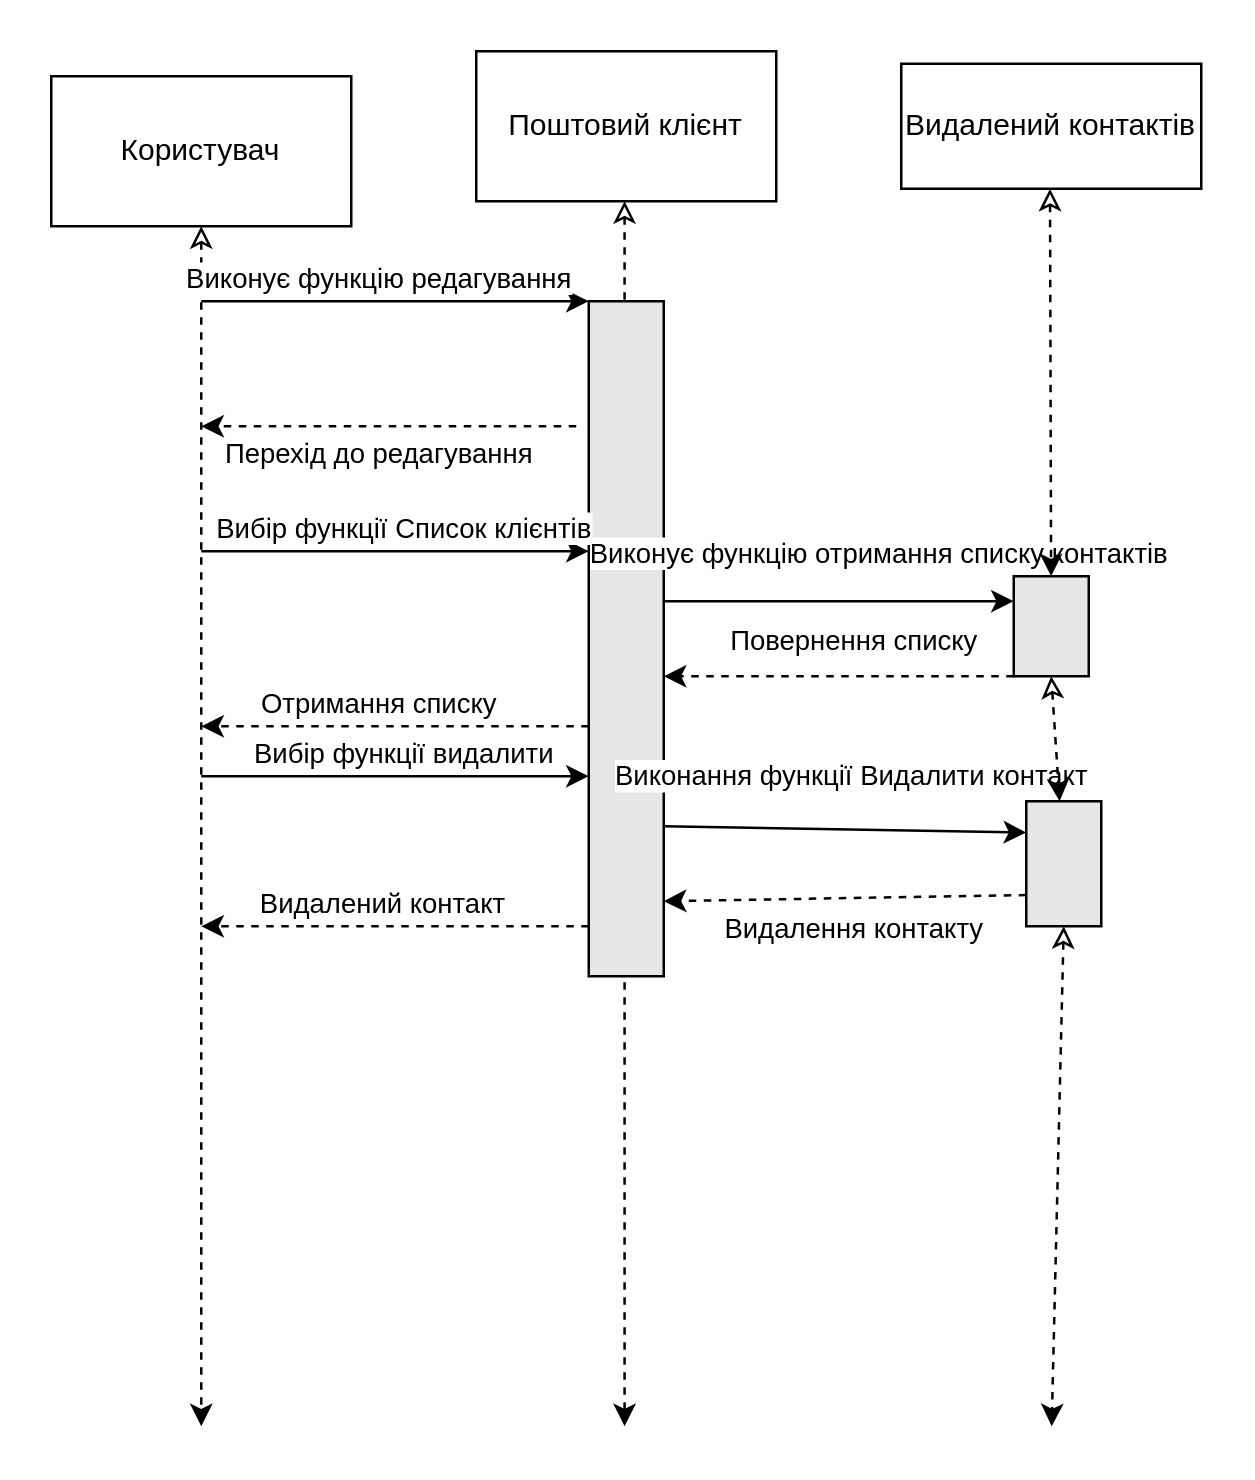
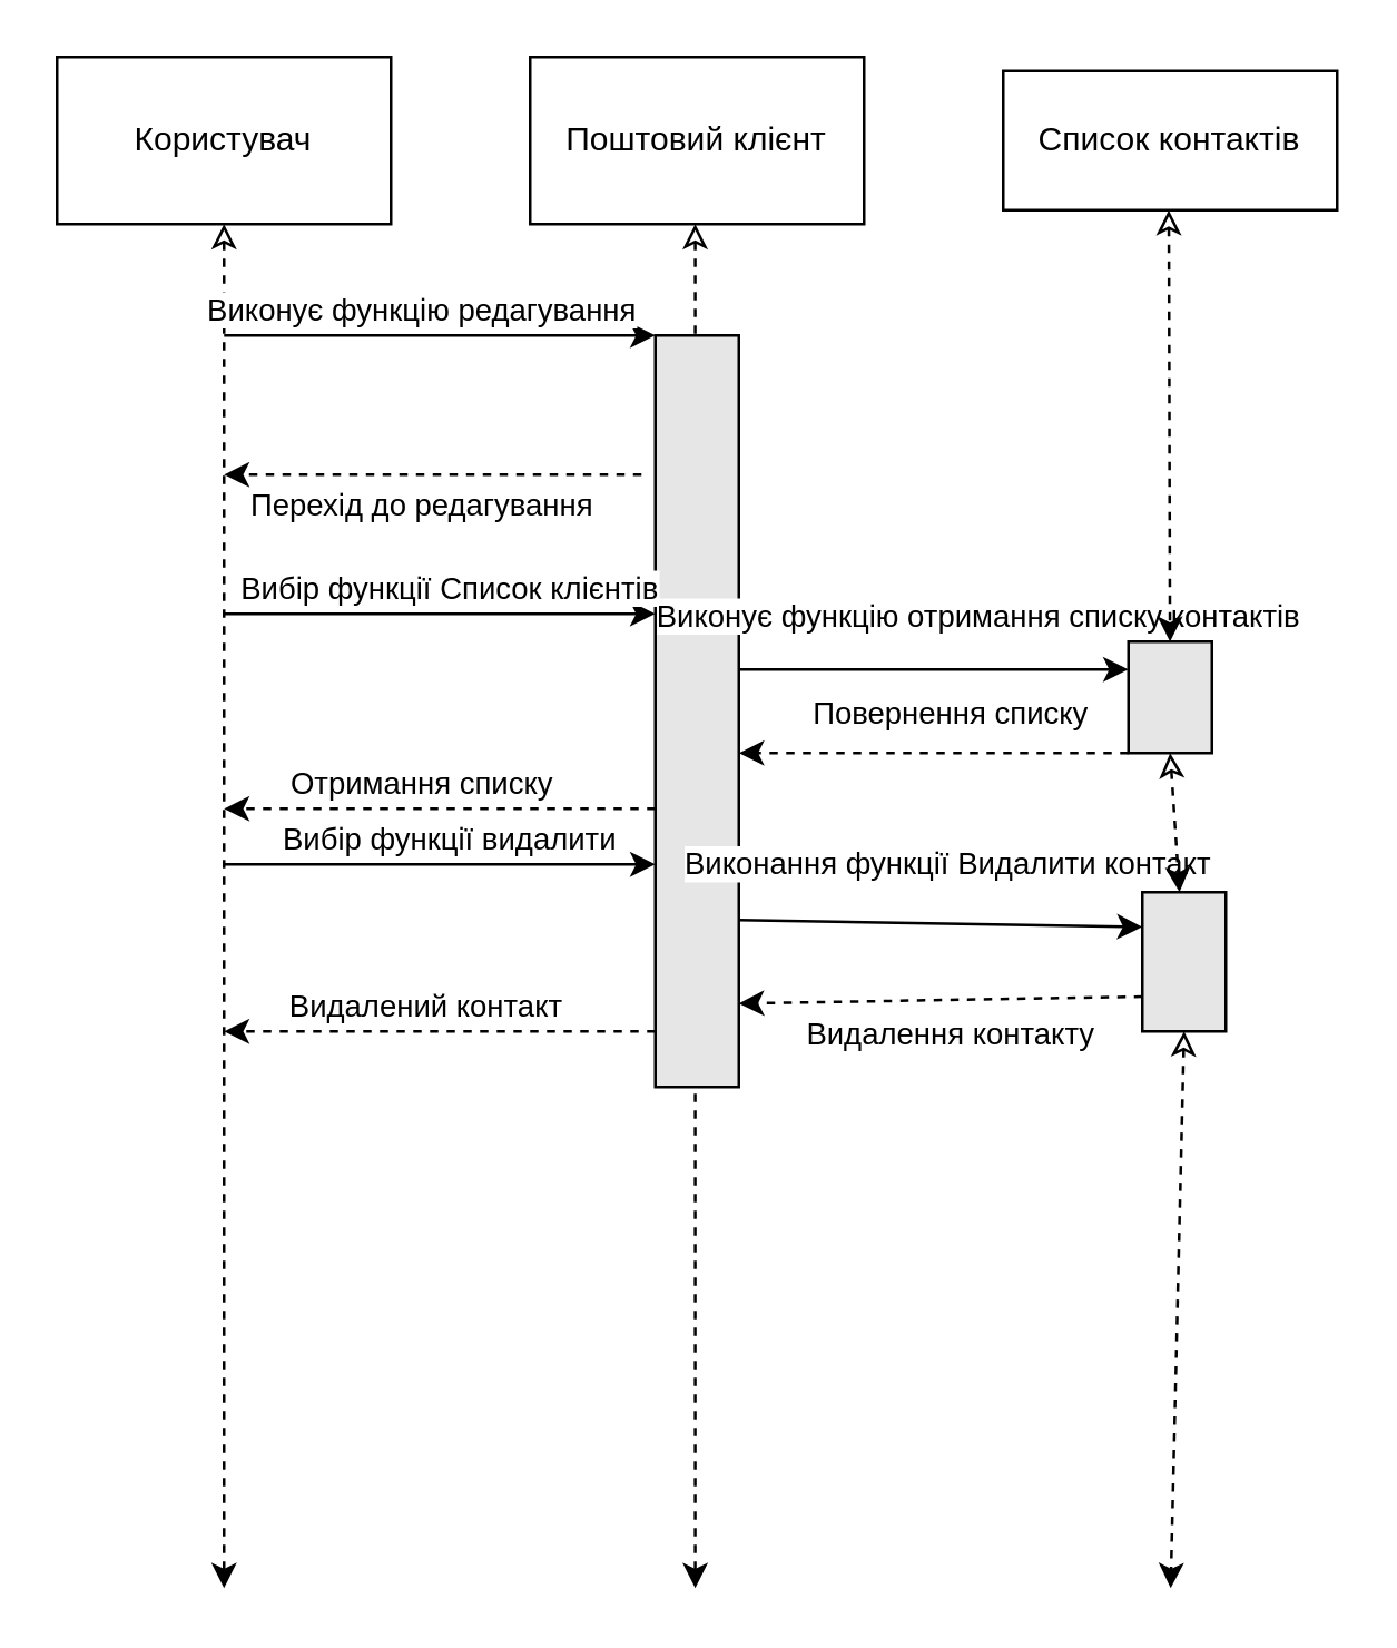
  <mxCell id="0" />
  <mxCell id="1" parent="0" />
- <mxCell id="2" value="Користувач" style="whiteSpace=wrap;html=1;" vertex="1" parent="1"><mxGeometry x="20" y="30" width="120" height="60" as="geometry" /></mxCell>
+ <mxCell id="2" value="Користувач" style="whiteSpace=wrap;html=1;" vertex="1" parent="1"><mxGeometry x="20" y="20" width="120" height="60" as="geometry" /></mxCell>
  <mxCell id="3" value="Поштовий клієнт" style="whiteSpace=wrap;html=1;" vertex="1" parent="1"><mxGeometry x="190" y="20" width="120" height="60" as="geometry" /></mxCell>
- <mxCell id="4" value="Видалений контактів" style="whiteSpace=wrap;html=1;" vertex="1" parent="1"><mxGeometry x="360" y="25" width="120" height="50" as="geometry" /></mxCell>
+ <mxCell id="4" value="Список контактів" style="whiteSpace=wrap;html=1;" vertex="1" parent="1"><mxGeometry x="360" y="25" width="120" height="50" as="geometry" /></mxCell>
  <mxCell id="5" value="" style="edgeStyle=none;orthogonalLoop=1;jettySize=auto;html=1;rounded=0;exitX=0.5;exitY=1;exitDx=0;exitDy=0;startArrow=classic;startFill=0;dashed=1;" edge="1" parent="1" source="2"><mxGeometry width="80" relative="1" as="geometry"><mxPoint x="380" y="220" as="sourcePoint" /><mxPoint x="80" y="570" as="targetPoint" /><Array as="points" /></mxGeometry></mxCell>
  <mxCell id="6" value="" style="edgeStyle=none;orthogonalLoop=1;jettySize=auto;html=1;rounded=0;exitX=0.5;exitY=1;exitDx=0;exitDy=0;startArrow=classic;startFill=0;dashed=1;" edge="1" parent="1"><mxGeometry width="80" relative="1" as="geometry"><mxPoint x="249.33" y="80" as="sourcePoint" /><mxPoint x="249.33" y="570" as="targetPoint" /><Array as="points" /></mxGeometry></mxCell>
  <mxCell id="7" value="" style="whiteSpace=wrap;html=1;fillColor=#e6e6e6;" vertex="1" parent="1"><mxGeometry x="235" y="120" width="30" height="270" as="geometry" /></mxCell>
  <mxCell id="8" value="" style="edgeStyle=none;orthogonalLoop=1;jettySize=auto;html=1;rounded=0;entryX=0;entryY=0;entryDx=0;entryDy=0;" edge="1" parent="1" target="7"><mxGeometry width="80" relative="1" as="geometry"><mxPoint x="80" y="120" as="sourcePoint" /><mxPoint x="160" y="120" as="targetPoint" /><Array as="points" /></mxGeometry></mxCell>
  <mxCell id="9" value="Виконує функцію редагування" style="edgeLabel;html=1;align=center;verticalAlign=middle;resizable=0;points=[];" vertex="1" connectable="0" parent="8"><mxGeometry x="-0.27" y="-1" relative="1" as="geometry"><mxPoint x="13" y="-11" as="offset" /></mxGeometry></mxCell>
  <mxCell id="10" value="" style="edgeStyle=none;orthogonalLoop=1;jettySize=auto;html=1;rounded=0;entryX=0;entryY=0;entryDx=0;entryDy=0;" edge="1" parent="1"><mxGeometry width="80" relative="1" as="geometry"><mxPoint x="80" y="220" as="sourcePoint" /><mxPoint x="235" y="220" as="targetPoint" /><Array as="points" /></mxGeometry></mxCell>
  <mxCell id="11" value="Вибір функції Список клієнтів" style="edgeLabel;html=1;align=center;verticalAlign=middle;resizable=0;points=[];" vertex="1" connectable="0" parent="10"><mxGeometry x="0.208" relative="1" as="geometry"><mxPoint x="-14" y="-10" as="offset" /></mxGeometry></mxCell>
  <mxCell id="12" value="" style="edgeStyle=none;orthogonalLoop=1;jettySize=auto;html=1;rounded=0;entryX=0;entryY=0.25;entryDx=0;entryDy=0;" edge="1" parent="1" target="30"><mxGeometry width="80" relative="1" as="geometry"><mxPoint x="265" y="240" as="sourcePoint" /><mxPoint x="550" y="240" as="targetPoint" /><Array as="points" /></mxGeometry></mxCell>
  <mxCell id="13" value="Виконує функцію отримання списку контактів" style="edgeLabel;html=1;align=center;verticalAlign=middle;resizable=0;points=[];" vertex="1" connectable="0" parent="12"><mxGeometry x="0.612" y="-1" relative="1" as="geometry"><mxPoint x="-28" y="-21" as="offset" /></mxGeometry></mxCell>
  <mxCell id="14" value="" style="edgeStyle=none;orthogonalLoop=1;jettySize=auto;html=1;rounded=0;entryX=0;entryY=0;entryDx=0;entryDy=0;" edge="1" parent="1"><mxGeometry width="80" relative="1" as="geometry"><mxPoint x="80" y="310" as="sourcePoint" /><mxPoint x="235" y="310" as="targetPoint" /><Array as="points" /></mxGeometry></mxCell>
  <mxCell id="15" value="Вибір функції видалити" style="edgeLabel;html=1;align=center;verticalAlign=middle;resizable=0;points=[];" vertex="1" connectable="0" parent="14"><mxGeometry x="0.104" y="2" relative="1" as="geometry"><mxPoint x="-6" y="-8" as="offset" /></mxGeometry></mxCell>
  <mxCell id="16" value="" style="edgeStyle=none;orthogonalLoop=1;jettySize=auto;html=1;rounded=0;dashed=1;" edge="1" parent="1"><mxGeometry width="80" relative="1" as="geometry"><mxPoint x="230" y="170" as="sourcePoint" /><mxPoint x="80" y="170" as="targetPoint" /><Array as="points" /></mxGeometry></mxCell>
  <mxCell id="17" value="Перехід до редагування" style="edgeLabel;html=1;align=center;verticalAlign=middle;resizable=0;points=[];" vertex="1" connectable="0" parent="16"><mxGeometry x="0.072" y="-1" relative="1" as="geometry"><mxPoint y="11" as="offset" /></mxGeometry></mxCell>
  <mxCell id="18" value="" style="edgeStyle=none;orthogonalLoop=1;jettySize=auto;html=1;rounded=0;dashed=1;exitX=0;exitY=1;exitDx=0;exitDy=0;" edge="1" parent="1" source="30"><mxGeometry width="80" relative="1" as="geometry"><mxPoint x="550" y="270" as="sourcePoint" /><mxPoint x="265" y="270" as="targetPoint" /><Array as="points" /></mxGeometry></mxCell>
  <mxCell id="19" value="Повернення списку" style="edgeLabel;html=1;align=center;verticalAlign=middle;resizable=0;points=[];" vertex="1" connectable="0" parent="18"><mxGeometry x="0.554" y="-2" relative="1" as="geometry"><mxPoint x="44" y="-13" as="offset" /></mxGeometry></mxCell>
  <mxCell id="20" value="" style="edgeStyle=none;orthogonalLoop=1;jettySize=auto;html=1;rounded=0;dashed=1;" edge="1" parent="1"><mxGeometry width="80" relative="1" as="geometry"><mxPoint x="235" y="290" as="sourcePoint" /><mxPoint x="80" y="290" as="targetPoint" /><Array as="points" /></mxGeometry></mxCell>
  <mxCell id="21" value="Отримання списку" style="edgeLabel;html=1;align=center;verticalAlign=middle;resizable=0;points=[];" vertex="1" connectable="0" parent="20"><mxGeometry x="0.218" y="-1" relative="1" as="geometry"><mxPoint x="9" y="-9" as="offset" /></mxGeometry></mxCell>
  <mxCell id="22" value="" style="edgeStyle=none;orthogonalLoop=1;jettySize=auto;html=1;rounded=0;dashed=1;exitX=0;exitY=0.75;exitDx=0;exitDy=0;" edge="1" parent="1" source="32"><mxGeometry width="80" relative="1" as="geometry"><mxPoint x="700" y="360" as="sourcePoint" /><mxPoint x="265" y="360" as="targetPoint" /><Array as="points" /></mxGeometry></mxCell>
  <mxCell id="23" value="Видалення контакту" style="edgeLabel;html=1;align=center;verticalAlign=middle;resizable=0;points=[];" vertex="1" connectable="0" parent="22"><mxGeometry x="-0.506" y="2" relative="1" as="geometry"><mxPoint x="-34" y="10" as="offset" /></mxGeometry></mxCell>
  <mxCell id="24" value="" style="edgeStyle=none;orthogonalLoop=1;jettySize=auto;html=1;rounded=0;dashed=1;" edge="1" parent="1"><mxGeometry width="80" relative="1" as="geometry"><mxPoint x="235" y="370" as="sourcePoint" /><mxPoint x="80" y="370" as="targetPoint" /><Array as="points" /></mxGeometry></mxCell>
  <mxCell id="25" value="Видалений контакт&amp;nbsp;" style="edgeLabel;html=1;align=center;verticalAlign=middle;resizable=0;points=[];" vertex="1" connectable="0" parent="24"><mxGeometry x="0.063" y="2" relative="1" as="geometry"><mxPoint y="-12" as="offset" /></mxGeometry></mxCell>
  <mxCell id="26" value="" style="edgeStyle=none;orthogonalLoop=1;jettySize=auto;html=1;rounded=0;exitX=0.5;exitY=1;exitDx=0;exitDy=0;startArrow=classic;startFill=0;dashed=1;" edge="1" parent="1" source="32"><mxGeometry width="80" relative="1" as="geometry"><mxPoint x="419.5" y="75" as="sourcePoint" /><mxPoint x="420.17" y="570" as="targetPoint" /><Array as="points" /></mxGeometry></mxCell>
  <mxCell id="27" value="" style="edgeStyle=none;orthogonalLoop=1;jettySize=auto;html=1;rounded=0;entryX=0;entryY=0.25;entryDx=0;entryDy=0;" edge="1" parent="1" target="32"><mxGeometry width="80" relative="1" as="geometry"><mxPoint x="265" y="330" as="sourcePoint" /><mxPoint x="700" y="330" as="targetPoint" /><Array as="points" /></mxGeometry></mxCell>
  <mxCell id="28" value="Виконання функції Видалити контакт" style="edgeLabel;html=1;align=center;verticalAlign=middle;resizable=0;points=[];" vertex="1" connectable="0" parent="27"><mxGeometry x="0.499" y="-3" relative="1" as="geometry"><mxPoint x="-34" y="-25" as="offset" /></mxGeometry></mxCell>
  <mxCell id="29" value="" style="edgeStyle=none;orthogonalLoop=1;jettySize=auto;html=1;rounded=0;exitX=0.5;exitY=1;exitDx=0;exitDy=0;startArrow=classic;startFill=0;dashed=1;" edge="1" parent="1" target="30"><mxGeometry width="80" relative="1" as="geometry"><mxPoint x="419.5" y="75" as="sourcePoint" /><mxPoint x="420.17" y="570" as="targetPoint" /><Array as="points" /></mxGeometry></mxCell>
  <mxCell id="30" value="" style="whiteSpace=wrap;html=1;fillColor=#e6e6e6;" vertex="1" parent="1"><mxGeometry x="405" y="230" width="30" height="40" as="geometry" /></mxCell>
  <mxCell id="31" value="" style="edgeStyle=none;orthogonalLoop=1;jettySize=auto;html=1;rounded=0;exitX=0.5;exitY=1;exitDx=0;exitDy=0;startArrow=classic;startFill=0;dashed=1;" edge="1" parent="1" source="30" target="32"><mxGeometry width="80" relative="1" as="geometry"><mxPoint x="420" y="270" as="sourcePoint" /><mxPoint x="420.17" y="570" as="targetPoint" /><Array as="points" /></mxGeometry></mxCell>
  <mxCell id="32" value="" style="whiteSpace=wrap;html=1;fillColor=#e6e6e6;" vertex="1" parent="1"><mxGeometry x="410" y="320" width="30" height="50" as="geometry" /></mxCell>
